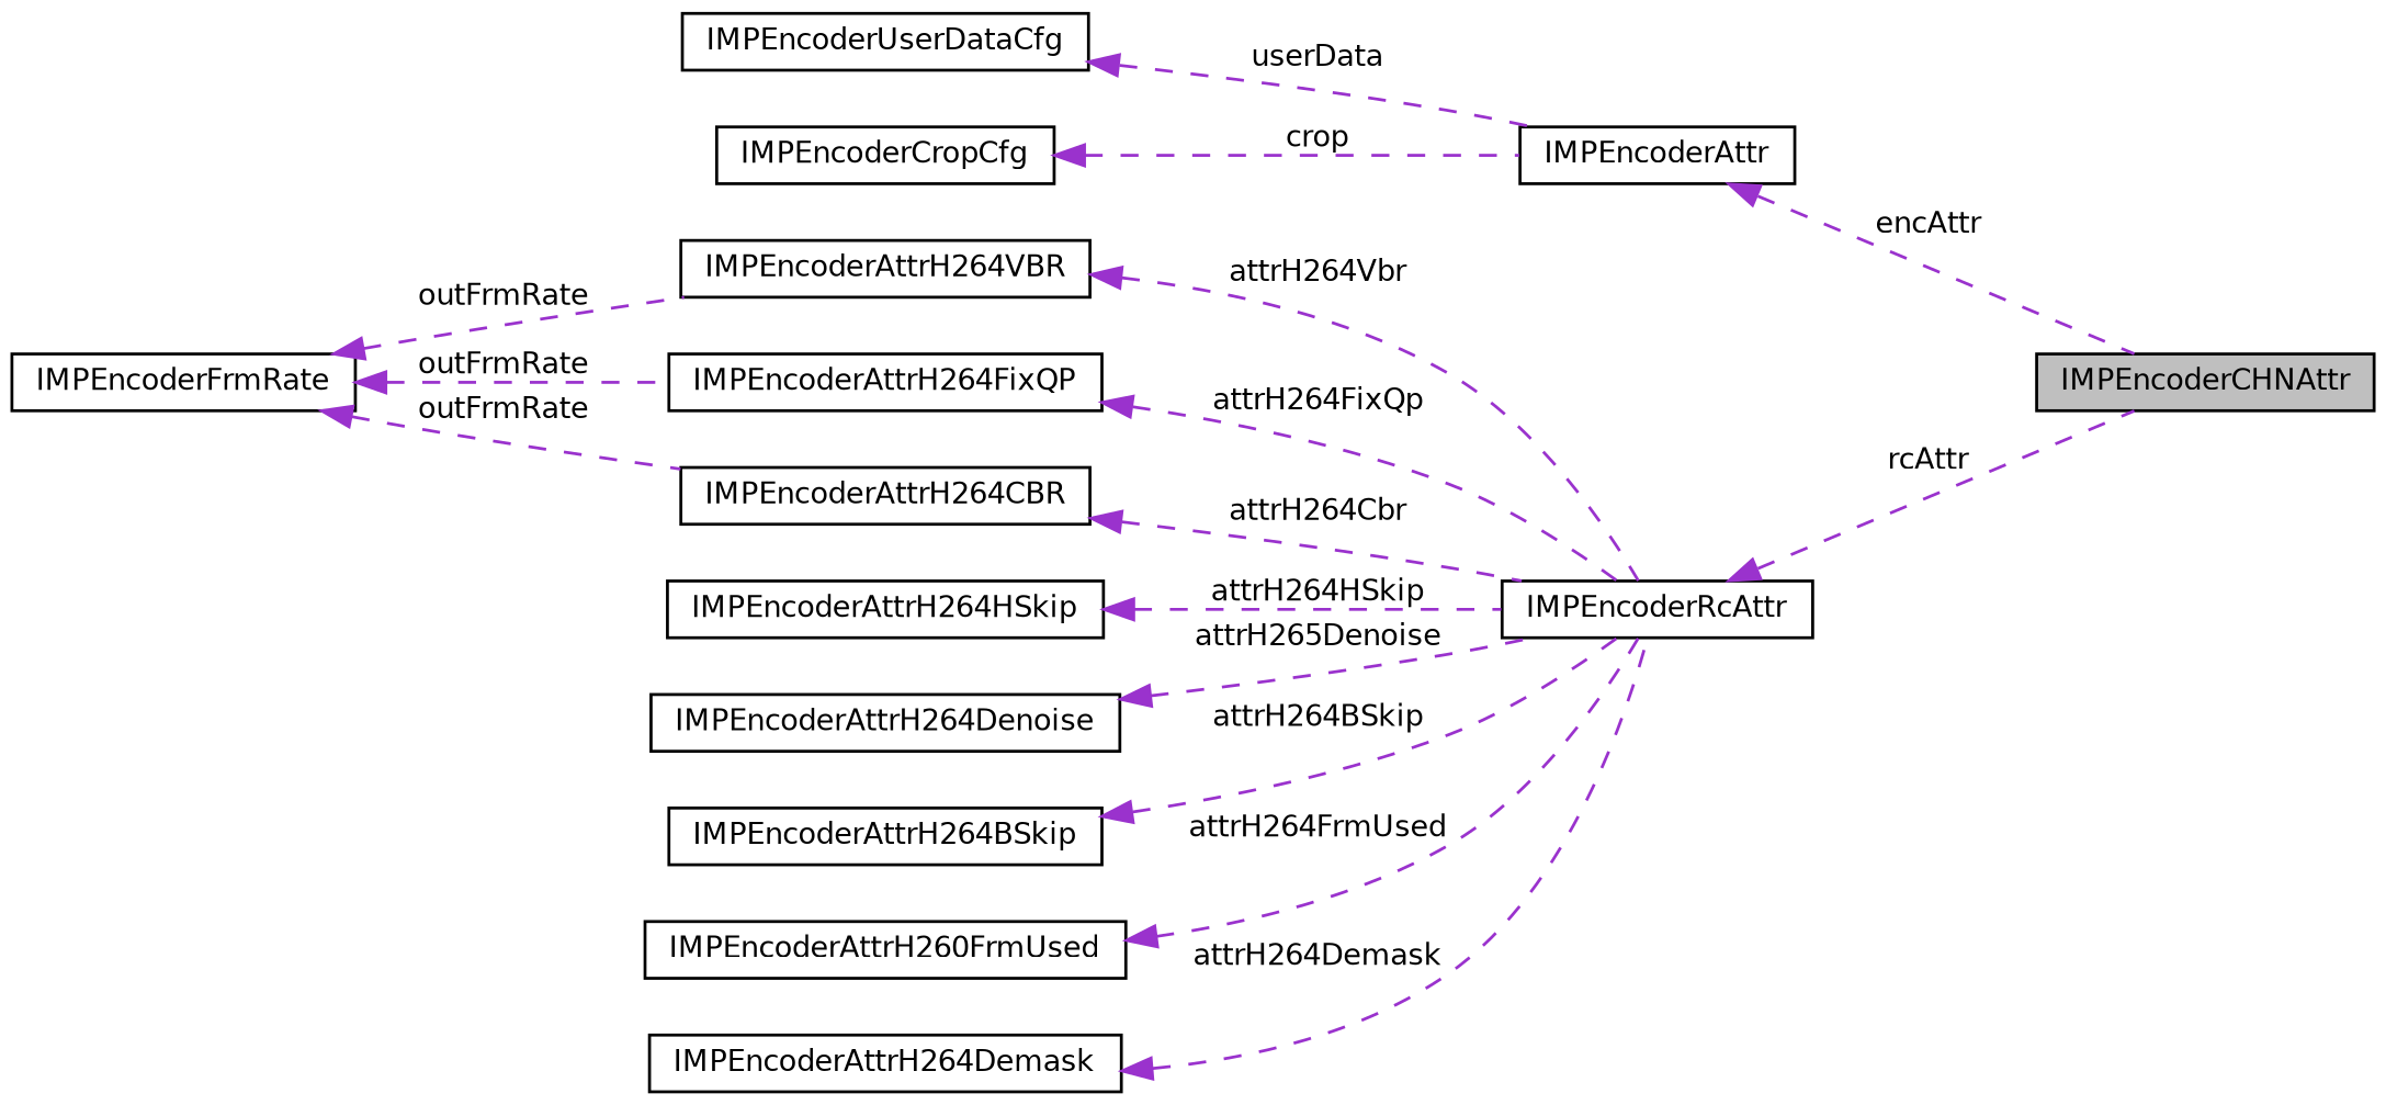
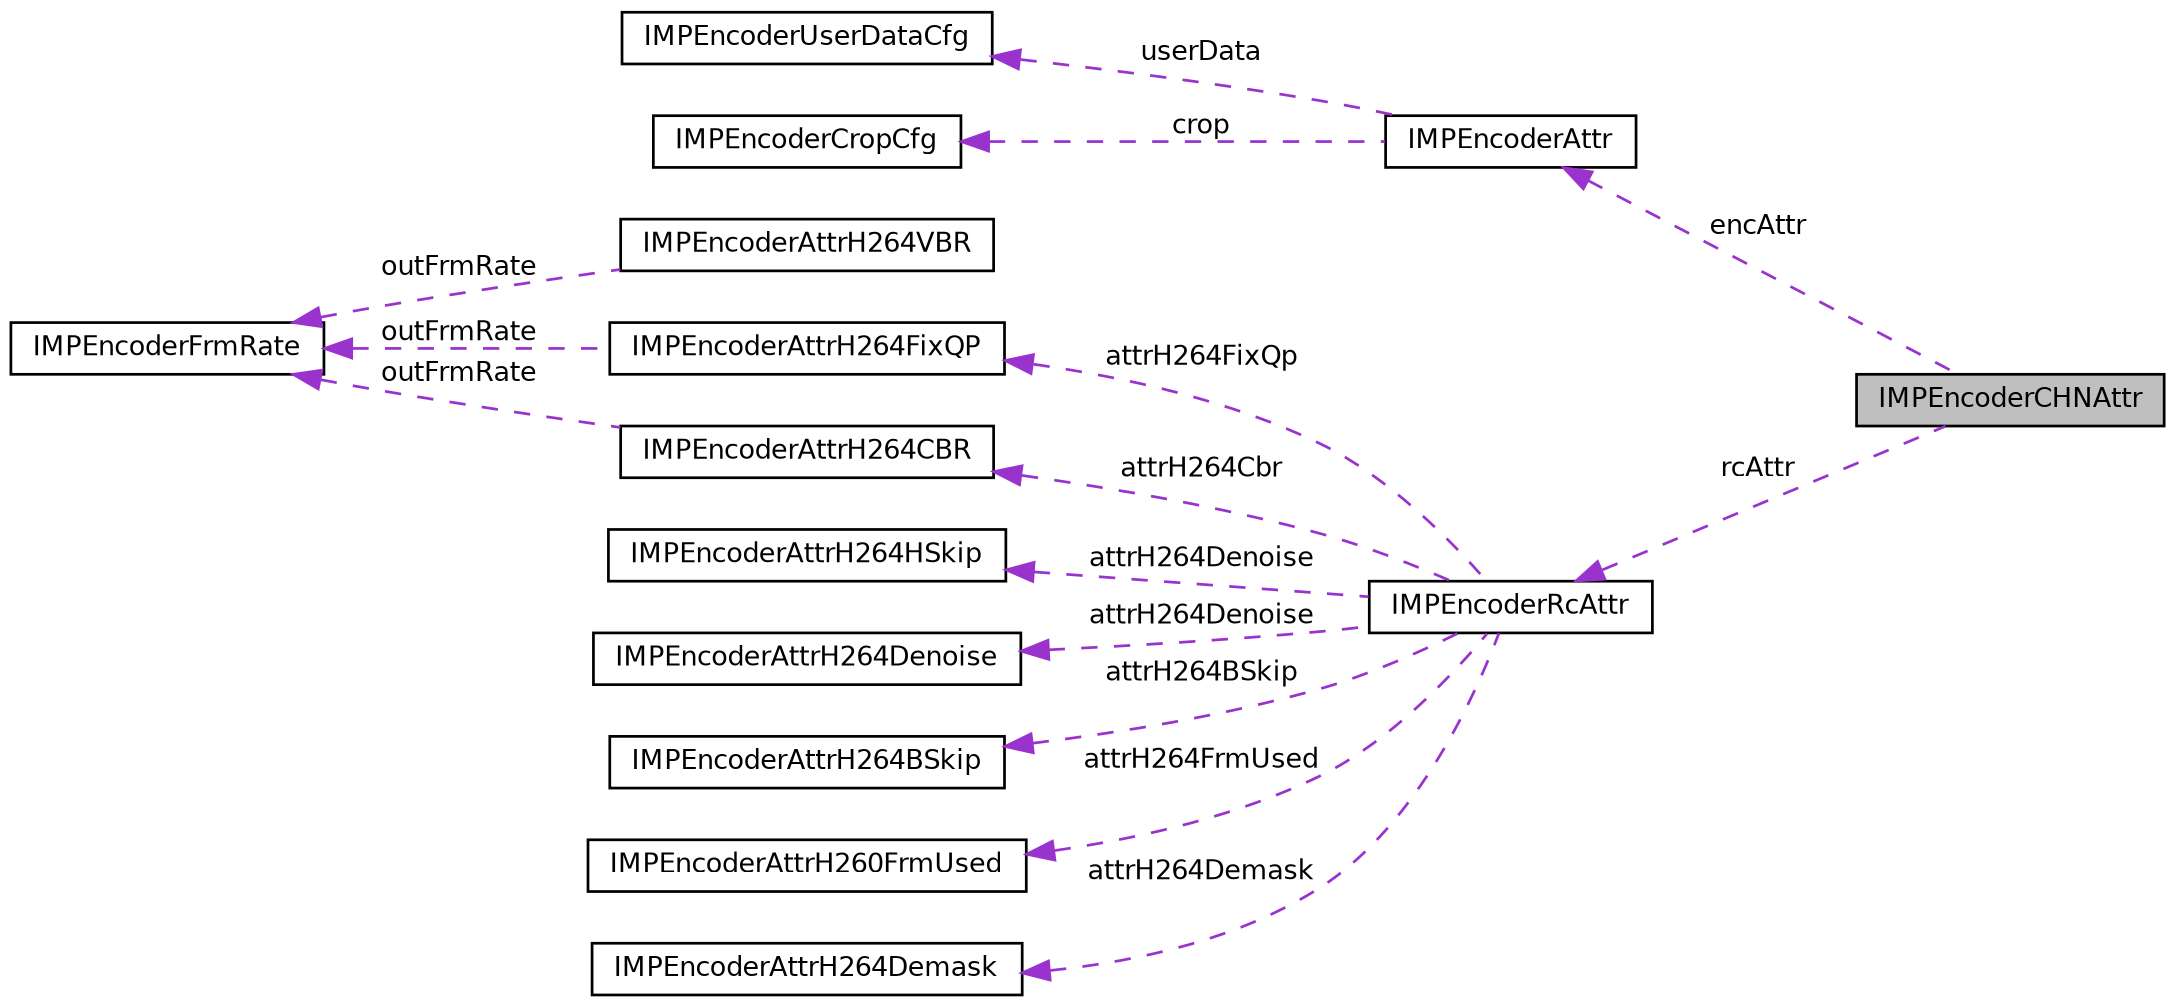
  digraph {
    rankdir=LR
    node [color=black fillcolor=white fontname=Helvetica fontsize=10 shape=record style=filled]
    edge [color=darkorchid3 dir=back fontname=Helvetica fontsize=10 labelfontname=Helvetica labelfontsize=10 style=dashed]
    n1 [fillcolor=grey75 fontcolor=black height=0.2 label=IMPEncoderCHNAttr width=0.4]
    n2 [height=0.2 label=IMPEncoderAttr width=0.4]
    n3 [height=0.2 label=IMPEncoderUserDataCfg width=0.4]
    n4 [height=0.2 label=IMPEncoderCropCfg width=0.4]
    n5 [height=0.2 label=IMPEncoderRcAttr width=0.4]
    n6 [height=0.2 label=IMPEncoderAttrH264VBR width=0.4]
    n7 [height=0.2 label=IMPEncoderFrmRate width=0.4]
    n8 [height=0.2 label=IMPEncoderAttrH264FixQP width=0.4]
    n9 [height=0.2 label=IMPEncoderAttrH264CBR width=0.4]
    n10 [height=0.2 label=IMPEncoderAttrH264HSkip width=0.4]
    n11 [height=0.2 label=IMPEncoderAttrH264Denoise width=0.4]
    n12 [height=0.2 label=IMPEncoderAttrH264BSkip width=0.4]
    n13 [height=0.2 label=IMPEncoderAttrH260FrmUsed width=0.4]
    n14 [height=0.2 label=IMPEncoderAttrH264Demask width=0.4]
    n2 -> n1 [label=" encAttr"]
    n3 -> n2 [label=" userData"]
    n4 -> n2 [label=" crop"]
    n5 -> n1 [label=" rcAttr"]
-   n6 -> n5 [label=" attrH264Vbr"]
    n7 -> n6 [label=" outFrmRate"]
    n7 -> n8 [label=" outFrmRate"]
    n7 -> n9 [label=" outFrmRate"]
    n8 -> n5 [label=" attrH264FixQp"]
    n9 -> n5 [label=" attrH264Cbr"]
-   n10 -> n5 [label=" attrH264HSkip"]
-   n11 -> n5 [label=" attrH265Denoise"]
+   n10 -> n5 [label=" attrH264Denoise"]
+   n11 -> n5 [label=" attrH264Denoise"]
    n12 -> n5 [label=" attrH264BSkip"]
    n13 -> n5 [label=" attrH264FrmUsed"]
    n14 -> n5 [label=" attrH264Demask"]
  }
